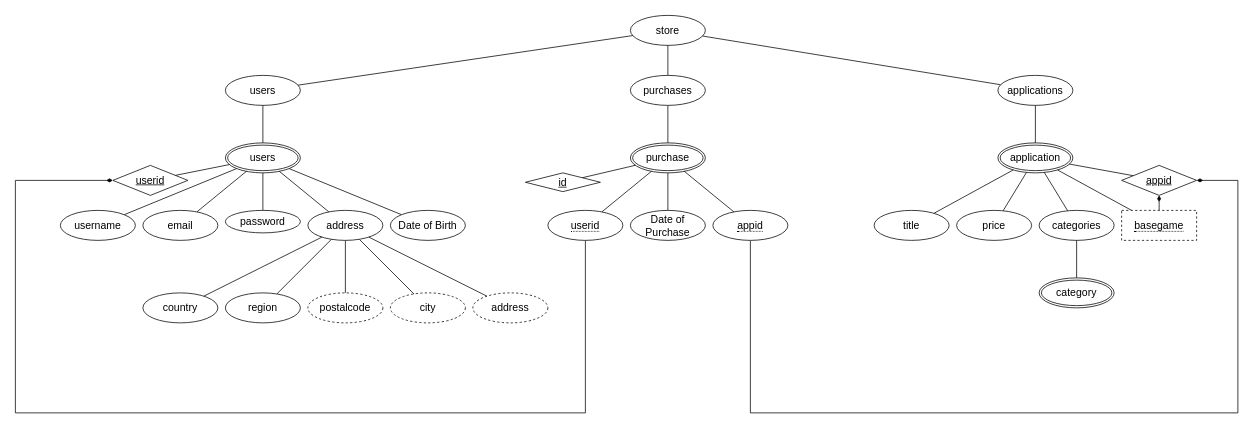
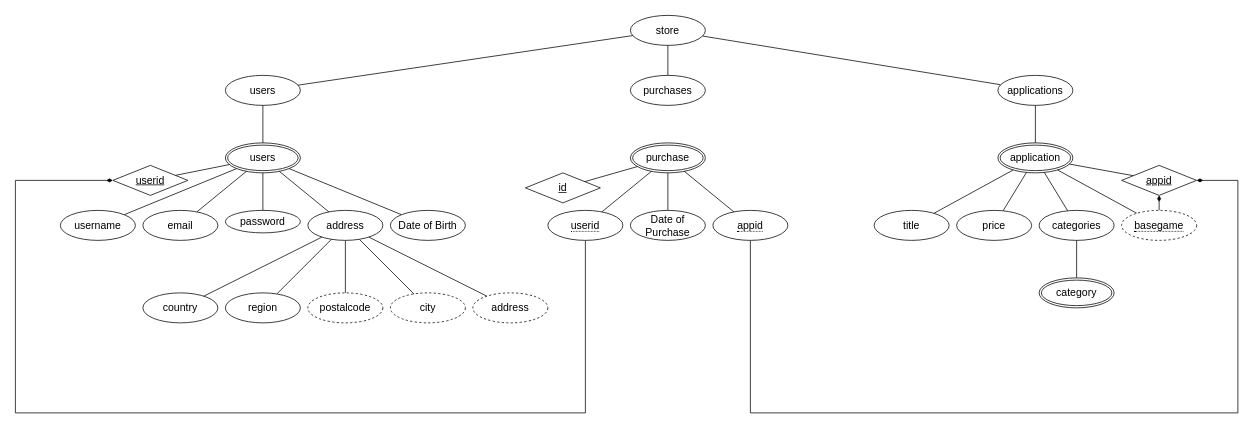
  <mxCell id="0" />
  <mxCell id="1" parent="0" />
  <mxCell id="2" value="store" style="ellipse;whiteSpace=wrap;html=1;align=center;fontSize=14;" vertex="1" parent="1"><mxGeometry x="840" y="20" width="100" height="40" as="geometry" /></mxCell>
- <mxCell id="3" value="" style="edgeStyle=none;rounded=0;orthogonalLoop=1;jettySize=auto;html=1;fontSize=14;endArrow=none;endFill=0;" edge="1" parent="1" source="4" target="6"><mxGeometry relative="1" as="geometry" /></mxCell>
  <mxCell id="4" value="purchase" style="ellipse;shape=doubleEllipse;margin=3;whiteSpace=wrap;html=1;align=center;fontSize=14;" vertex="1" parent="1"><mxGeometry x="840" y="190" width="100" height="40" as="geometry" /></mxCell>
  <mxCell id="5" value="" style="rounded=0;orthogonalLoop=1;jettySize=auto;html=1;fontSize=14;endArrow=none;endFill=0;" edge="1" parent="1" source="6" target="2"><mxGeometry relative="1" as="geometry" /></mxCell>
  <mxCell id="6" value="purchases" style="ellipse;whiteSpace=wrap;html=1;align=center;fontSize=14;" vertex="1" parent="1"><mxGeometry x="840" y="100" width="100" height="40" as="geometry" /></mxCell>
  <mxCell id="7" value="" style="rounded=0;orthogonalLoop=1;jettySize=auto;html=1;fontSize=14;endArrow=none;endFill=0;" edge="1" parent="1" source="8" target="2"><mxGeometry relative="1" as="geometry" /></mxCell>
  <mxCell id="8" value="users" style="ellipse;whiteSpace=wrap;html=1;align=center;fontSize=14;" vertex="1" parent="1"><mxGeometry x="300" y="100" width="100" height="40" as="geometry" /></mxCell>
  <mxCell id="9" value="" style="edgeStyle=none;rounded=0;orthogonalLoop=1;jettySize=auto;html=1;fontSize=14;endArrow=none;endFill=0;" edge="1" parent="1" source="10" target="2"><mxGeometry relative="1" as="geometry" /></mxCell>
  <mxCell id="10" value="applications" style="ellipse;whiteSpace=wrap;html=1;align=center;fontSize=14;" vertex="1" parent="1"><mxGeometry x="1330" y="100" width="100" height="40" as="geometry" /></mxCell>
  <mxCell id="11" value="" style="edgeStyle=none;rounded=0;orthogonalLoop=1;jettySize=auto;html=1;fontSize=14;endArrow=none;endFill=0;" edge="1" parent="1" source="12" target="8"><mxGeometry relative="1" as="geometry" /></mxCell>
  <mxCell id="12" value="users" style="ellipse;shape=doubleEllipse;margin=3;whiteSpace=wrap;html=1;align=center;fontSize=14;" vertex="1" parent="1"><mxGeometry x="300" y="190" width="100" height="40" as="geometry" /></mxCell>
  <mxCell id="13" value="" style="edgeStyle=none;rounded=0;orthogonalLoop=1;jettySize=auto;html=1;fontSize=14;endArrow=none;endFill=0;" edge="1" parent="1" source="14" target="10"><mxGeometry relative="1" as="geometry" /></mxCell>
  <mxCell id="14" value="application" style="ellipse;shape=doubleEllipse;margin=3;whiteSpace=wrap;html=1;align=center;fontSize=14;" vertex="1" parent="1"><mxGeometry x="1330" y="190" width="100" height="40" as="geometry" /></mxCell>
  <mxCell id="15" style="edgeStyle=none;rounded=0;orthogonalLoop=1;jettySize=auto;html=1;fontSize=14;endArrow=none;endFill=0;" edge="1" parent="1" source="16" target="4"><mxGeometry relative="1" as="geometry" /></mxCell>
- <mxCell id="16" value="id" style="shape=rhombus;perimeter=rhombusPerimeter;whiteSpace=wrap;html=1;align=center;fontSize=14;fontStyle=4" vertex="1" parent="1"><mxGeometry x="700" y="230" width="100" height="25" as="geometry" /></mxCell>
+ <mxCell id="16" value="id" style="shape=rhombus;perimeter=rhombusPerimeter;whiteSpace=wrap;html=1;align=center;fontSize=14;fontStyle=4" vertex="1" parent="1"><mxGeometry x="700" y="230" width="100" height="40" as="geometry" /></mxCell>
  <mxCell id="17" value="" style="edgeStyle=none;rounded=0;orthogonalLoop=1;jettySize=auto;html=1;fontSize=14;endArrow=none;endFill=0;" edge="1" parent="1" source="18" target="43"><mxGeometry relative="1" as="geometry" /></mxCell>
  <mxCell id="18" value="address" style="ellipse;whiteSpace=wrap;html=1;align=center;dashed=1;fontSize=14;" vertex="1" parent="1"><mxGeometry x="630" y="390" width="100" height="40" as="geometry" /></mxCell>
  <mxCell id="19" style="edgeStyle=none;rounded=0;orthogonalLoop=1;jettySize=auto;html=1;fontSize=14;endArrow=none;endFill=0;" edge="1" parent="1" source="21" target="14"><mxGeometry relative="1" as="geometry" /></mxCell>
  <mxCell id="20" style="rounded=0;orthogonalLoop=1;jettySize=auto;html=1;exitX=0.5;exitY=0;exitDx=0;exitDy=0;fontSize=14;endArrow=diamondThin;endFill=1;" edge="1" parent="1" source="21" target="57"><mxGeometry relative="1" as="geometry" /></mxCell>
- <mxCell id="21" value="&lt;span style=&quot;border-bottom: 1px dotted&quot;&gt;basegame&lt;/span&gt;" style="whiteSpace=wrap;html=1;align=center;fontSize=14;dashed=1;rounded=0;" vertex="1" parent="1"><mxGeometry x="1495" y="280" width="100" height="40" as="geometry" /></mxCell>
+ <mxCell id="21" value="&lt;span style=&quot;border-bottom: 1px dotted&quot;&gt;basegame&lt;/span&gt;" style="ellipse;whiteSpace=wrap;html=1;align=center;fontSize=14;dashed=1;" vertex="1" parent="1"><mxGeometry x="1495" y="280" width="100" height="40" as="geometry" /></mxCell>
  <mxCell id="22" value="" style="edgeStyle=none;rounded=0;orthogonalLoop=1;jettySize=auto;html=1;fontSize=14;endArrow=none;endFill=0;" edge="1" parent="1" source="23" target="43"><mxGeometry relative="1" as="geometry" /></mxCell>
  <mxCell id="23" value="city" style="ellipse;whiteSpace=wrap;html=1;align=center;dashed=1;fontSize=14;" vertex="1" parent="1"><mxGeometry x="520" y="390" width="100" height="40" as="geometry" /></mxCell>
  <mxCell id="24" value="" style="edgeStyle=none;rounded=0;orthogonalLoop=1;jettySize=auto;html=1;fontSize=14;endArrow=none;endFill=0;" edge="1" parent="1" source="25" target="43"><mxGeometry relative="1" as="geometry" /></mxCell>
  <mxCell id="25" value="postalcode" style="ellipse;whiteSpace=wrap;html=1;align=center;dashed=1;fontSize=14;" vertex="1" parent="1"><mxGeometry x="410" y="390" width="100" height="40" as="geometry" /></mxCell>
  <mxCell id="26" style="edgeStyle=none;rounded=0;orthogonalLoop=1;jettySize=auto;html=1;fontSize=14;endArrow=none;endFill=0;" edge="1" parent="1" source="28" target="4"><mxGeometry relative="1" as="geometry" /></mxCell>
  <mxCell id="27" style="edgeStyle=orthogonalEdgeStyle;rounded=0;orthogonalLoop=1;jettySize=auto;html=1;fontSize=14;endArrow=diamondThin;endFill=1;" edge="1" parent="1" source="28" target="49"><mxGeometry relative="1" as="geometry"><mxPoint x="790" y="380" as="sourcePoint" /><Array as="points"><mxPoint x="780" y="550" /><mxPoint x="20" y="550" /><mxPoint x="20" y="240" /></Array></mxGeometry></mxCell>
  <mxCell id="28" value="&lt;span style=&quot;border-bottom: 1px dotted&quot;&gt;userid&lt;/span&gt;" style="ellipse;whiteSpace=wrap;html=1;align=center;fontSize=14;" vertex="1" parent="1"><mxGeometry x="730" y="280" width="100" height="40" as="geometry" /></mxCell>
  <mxCell id="29" value="" style="edgeStyle=none;rounded=0;orthogonalLoop=1;jettySize=auto;html=1;fontSize=14;endArrow=none;endFill=0;" edge="1" parent="1" source="31" target="4"><mxGeometry relative="1" as="geometry" /></mxCell>
  <mxCell id="30" style="edgeStyle=orthogonalEdgeStyle;rounded=0;orthogonalLoop=1;jettySize=auto;html=1;exitX=0.5;exitY=1;exitDx=0;exitDy=0;fontSize=14;endArrow=diamondThin;endFill=1;" edge="1" parent="1" source="31" target="57"><mxGeometry relative="1" as="geometry"><Array as="points"><mxPoint x="1000" y="550" /><mxPoint x="1650" y="550" /><mxPoint x="1650" y="240" /></Array></mxGeometry></mxCell>
  <mxCell id="31" value="&lt;span style=&quot;border-bottom: 1px dotted&quot;&gt;appid&lt;/span&gt;" style="ellipse;whiteSpace=wrap;html=1;align=center;fontSize=14;" vertex="1" parent="1"><mxGeometry x="950" y="280" width="100" height="40" as="geometry" /></mxCell>
  <mxCell id="32" value="" style="edgeStyle=none;rounded=0;orthogonalLoop=1;jettySize=auto;html=1;fontSize=14;endArrow=none;endFill=0;" edge="1" parent="1" source="33" target="4"><mxGeometry relative="1" as="geometry" /></mxCell>
  <mxCell id="33" value="Date of Purchase" style="ellipse;whiteSpace=wrap;html=1;align=center;fontSize=14;" vertex="1" parent="1"><mxGeometry x="840" y="280" width="100" height="40" as="geometry" /></mxCell>
  <mxCell id="34" style="edgeStyle=none;rounded=0;orthogonalLoop=1;jettySize=auto;html=1;fontSize=14;endArrow=none;endFill=0;" edge="1" parent="1" source="35" target="12"><mxGeometry relative="1" as="geometry" /></mxCell>
  <mxCell id="35" value="username" style="ellipse;whiteSpace=wrap;html=1;align=center;fontSize=14;" vertex="1" parent="1"><mxGeometry x="80" y="280" width="100" height="40" as="geometry" /></mxCell>
  <mxCell id="36" value="" style="edgeStyle=none;rounded=0;orthogonalLoop=1;jettySize=auto;html=1;fontSize=14;endArrow=none;endFill=0;" edge="1" parent="1" source="37" target="12"><mxGeometry relative="1" as="geometry" /></mxCell>
  <mxCell id="37" value="email" style="ellipse;whiteSpace=wrap;html=1;align=center;fontSize=14;" vertex="1" parent="1"><mxGeometry x="190" y="280" width="100" height="40" as="geometry" /></mxCell>
  <mxCell id="38" style="edgeStyle=none;rounded=0;orthogonalLoop=1;jettySize=auto;html=1;fontSize=14;endArrow=none;endFill=0;" edge="1" parent="1" source="39" target="12"><mxGeometry relative="1" as="geometry" /></mxCell>
  <mxCell id="39" value="Date of Birth" style="ellipse;whiteSpace=wrap;html=1;align=center;fontSize=14;" vertex="1" parent="1"><mxGeometry x="520" y="280" width="100" height="40" as="geometry" /></mxCell>
  <mxCell id="40" value="" style="edgeStyle=none;rounded=0;orthogonalLoop=1;jettySize=auto;html=1;fontSize=14;endArrow=none;endFill=0;" edge="1" parent="1" source="41" target="12"><mxGeometry relative="1" as="geometry" /></mxCell>
  <mxCell id="41" value="password" style="ellipse;whiteSpace=wrap;html=1;align=center;fontSize=14;" vertex="1" parent="1"><mxGeometry x="300" y="280" width="100" height="30" as="geometry" /></mxCell>
  <mxCell id="42" style="edgeStyle=none;rounded=0;orthogonalLoop=1;jettySize=auto;html=1;fontSize=14;endArrow=none;endFill=0;" edge="1" parent="1" source="43" target="12"><mxGeometry relative="1" as="geometry" /></mxCell>
  <mxCell id="43" value="address" style="ellipse;whiteSpace=wrap;html=1;align=center;fontSize=14;" vertex="1" parent="1"><mxGeometry x="410" y="280" width="100" height="40" as="geometry" /></mxCell>
  <mxCell id="44" value="" style="edgeStyle=none;rounded=0;orthogonalLoop=1;jettySize=auto;html=1;fontSize=14;endArrow=none;endFill=0;" edge="1" parent="1" source="45" target="43"><mxGeometry relative="1" as="geometry" /></mxCell>
  <mxCell id="45" value="country" style="ellipse;whiteSpace=wrap;html=1;align=center;fontSize=14;" vertex="1" parent="1"><mxGeometry x="190" y="390" width="100" height="40" as="geometry" /></mxCell>
  <mxCell id="46" value="" style="edgeStyle=none;rounded=0;orthogonalLoop=1;jettySize=auto;html=1;fontSize=14;endArrow=none;endFill=0;" edge="1" parent="1" source="47" target="43"><mxGeometry relative="1" as="geometry" /></mxCell>
  <mxCell id="47" value="region" style="ellipse;whiteSpace=wrap;html=1;align=center;fontSize=14;" vertex="1" parent="1"><mxGeometry x="300" y="390" width="100" height="40" as="geometry" /></mxCell>
  <mxCell id="48" value="" style="edgeStyle=none;rounded=0;orthogonalLoop=1;jettySize=auto;html=1;fontSize=14;endArrow=none;endFill=0;" edge="1" parent="1" source="49" target="12"><mxGeometry relative="1" as="geometry" /></mxCell>
  <mxCell id="49" value="userid" style="shape=rhombus;perimeter=rhombusPerimeter;whiteSpace=wrap;html=1;align=center;fontSize=14;fontStyle=4" vertex="1" parent="1"><mxGeometry x="150" y="220" width="100" height="40" as="geometry" /></mxCell>
  <mxCell id="50" value="" style="edgeStyle=none;rounded=0;orthogonalLoop=1;jettySize=auto;html=1;fontSize=14;endArrow=none;endFill=0;" edge="1" parent="1" source="51" target="14"><mxGeometry relative="1" as="geometry" /></mxCell>
  <mxCell id="51" value="categories" style="ellipse;whiteSpace=wrap;html=1;align=center;fontSize=14;" vertex="1" parent="1"><mxGeometry x="1385" y="280" width="100" height="40" as="geometry" /></mxCell>
  <mxCell id="52" style="edgeStyle=none;rounded=0;orthogonalLoop=1;jettySize=auto;html=1;fontSize=14;endArrow=none;endFill=0;" edge="1" parent="1" source="53" target="14"><mxGeometry relative="1" as="geometry" /></mxCell>
  <mxCell id="53" value="title" style="ellipse;whiteSpace=wrap;html=1;align=center;fontSize=14;" vertex="1" parent="1"><mxGeometry x="1165" y="280" width="100" height="40" as="geometry" /></mxCell>
  <mxCell id="54" value="" style="edgeStyle=none;rounded=0;orthogonalLoop=1;jettySize=auto;html=1;fontSize=14;endArrow=none;endFill=0;" edge="1" parent="1" source="55" target="14"><mxGeometry relative="1" as="geometry" /></mxCell>
  <mxCell id="55" value="price" style="ellipse;whiteSpace=wrap;html=1;align=center;fontSize=14;" vertex="1" parent="1"><mxGeometry x="1275" y="280" width="100" height="40" as="geometry" /></mxCell>
  <mxCell id="56" value="" style="edgeStyle=none;rounded=0;orthogonalLoop=1;jettySize=auto;html=1;fontSize=14;endArrow=none;endFill=0;" edge="1" parent="1" source="57" target="14"><mxGeometry relative="1" as="geometry" /></mxCell>
  <mxCell id="57" value="appid" style="shape=rhombus;perimeter=rhombusPerimeter;whiteSpace=wrap;html=1;align=center;fontSize=14;fontStyle=4" vertex="1" parent="1"><mxGeometry x="1495" y="220" width="100" height="40" as="geometry" /></mxCell>
  <mxCell id="58" value="" style="edgeStyle=none;rounded=0;orthogonalLoop=1;jettySize=auto;html=1;fontSize=14;endArrow=none;endFill=0;" edge="1" parent="1" source="59" target="51"><mxGeometry relative="1" as="geometry" /></mxCell>
  <mxCell id="59" value="category" style="ellipse;shape=doubleEllipse;margin=3;whiteSpace=wrap;html=1;align=center;fontSize=14;" vertex="1" parent="1"><mxGeometry x="1385" y="370" width="100" height="40" as="geometry" /></mxCell>
